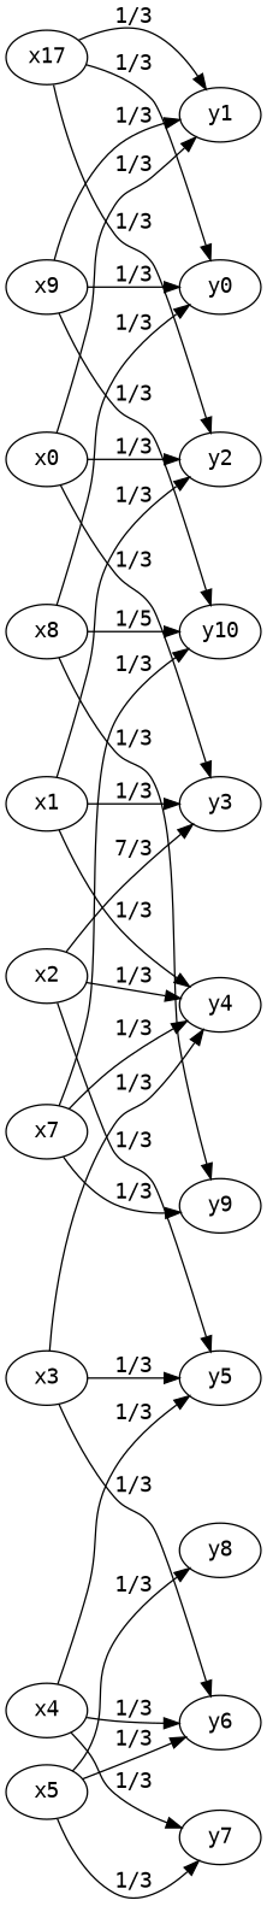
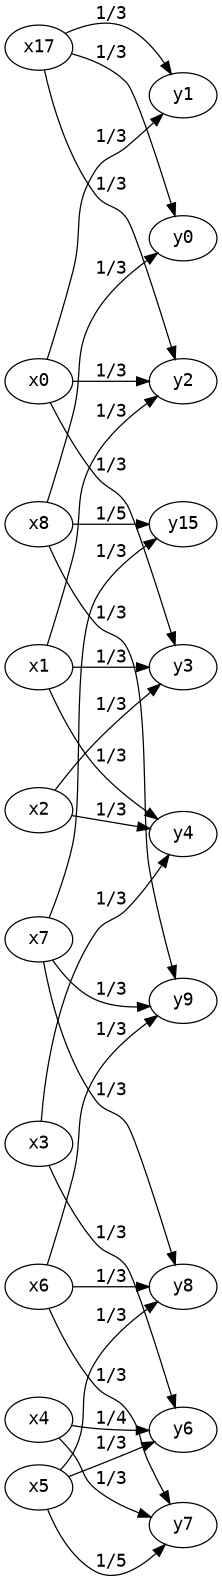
  digraph {
    fontname="DejaVu Sans Mono"
    rankdir=LR
    node [fontname="DejaVu Sans Mono"]
    edge [fontname="DejaVu Sans Mono"]
    x0
    y1
    y2
    y3
    x1
    y4
    x2
-   y5
    x3
    y6
    x4
    y7
    x5
    y8
+   x6
    y9
    x7
-   y10
+   y10 [label=y15]
    x8
    y0
-   x9
    n22 [label=x17]
    x0 -> y1 [label="1/3"]
    x0 -> y2 [label="1/3"]
    x0 -> y3 [label="1/3"]
    x1 -> y2 [label="1/3"]
    x1 -> y3 [label="1/3"]
    x1 -> y4 [label="1/3"]
-   x2 -> y3 [label="7/3"]
+   x2 -> y3 [label="1/3"]
    x2 -> y4 [label="1/3"]
-   x2 -> y5 [label="1/3"]
    x3 -> y4 [label="1/3"]
-   x3 -> y5 [label="1/3"]
    x3 -> y6 [label="1/3"]
-   x4 -> y5 [label="1/3"]
-   x4 -> y6 [label="1/3"]
+   x4 -> y6 [label="1/4"]
    x4 -> y7 [label="1/3"]
    x5 -> y6 [label="1/3"]
-   x5 -> y7 [label="1/3"]
+   x5 -> y7 [label="1/5"]
    x5 -> y8 [label="1/3"]
-   x7 -> y4 [label="1/3"]
+   x6 -> y7 [label="1/3"]
+   x6 -> y8 [label="1/3"]
+   x6 -> y9 [label="1/3"]
+   x7 -> y8 [label="1/3"]
    x7 -> y9 [label="1/3"]
    x7 -> y10 [label="1/3"]
    x8 -> y9 [label="1/3"]
    x8 -> y10 [label="1/5"]
    x8 -> y0 [label="1/3"]
-   x9 -> y1 [label="1/3"]
-   x9 -> y10 [label="1/3"]
-   x9 -> y0 [label="1/3"]
    n22 -> y1 [label="1/3"]
    n22 -> y2 [label="1/3"]
    n22 -> y0 [label="1/3"]
  }
